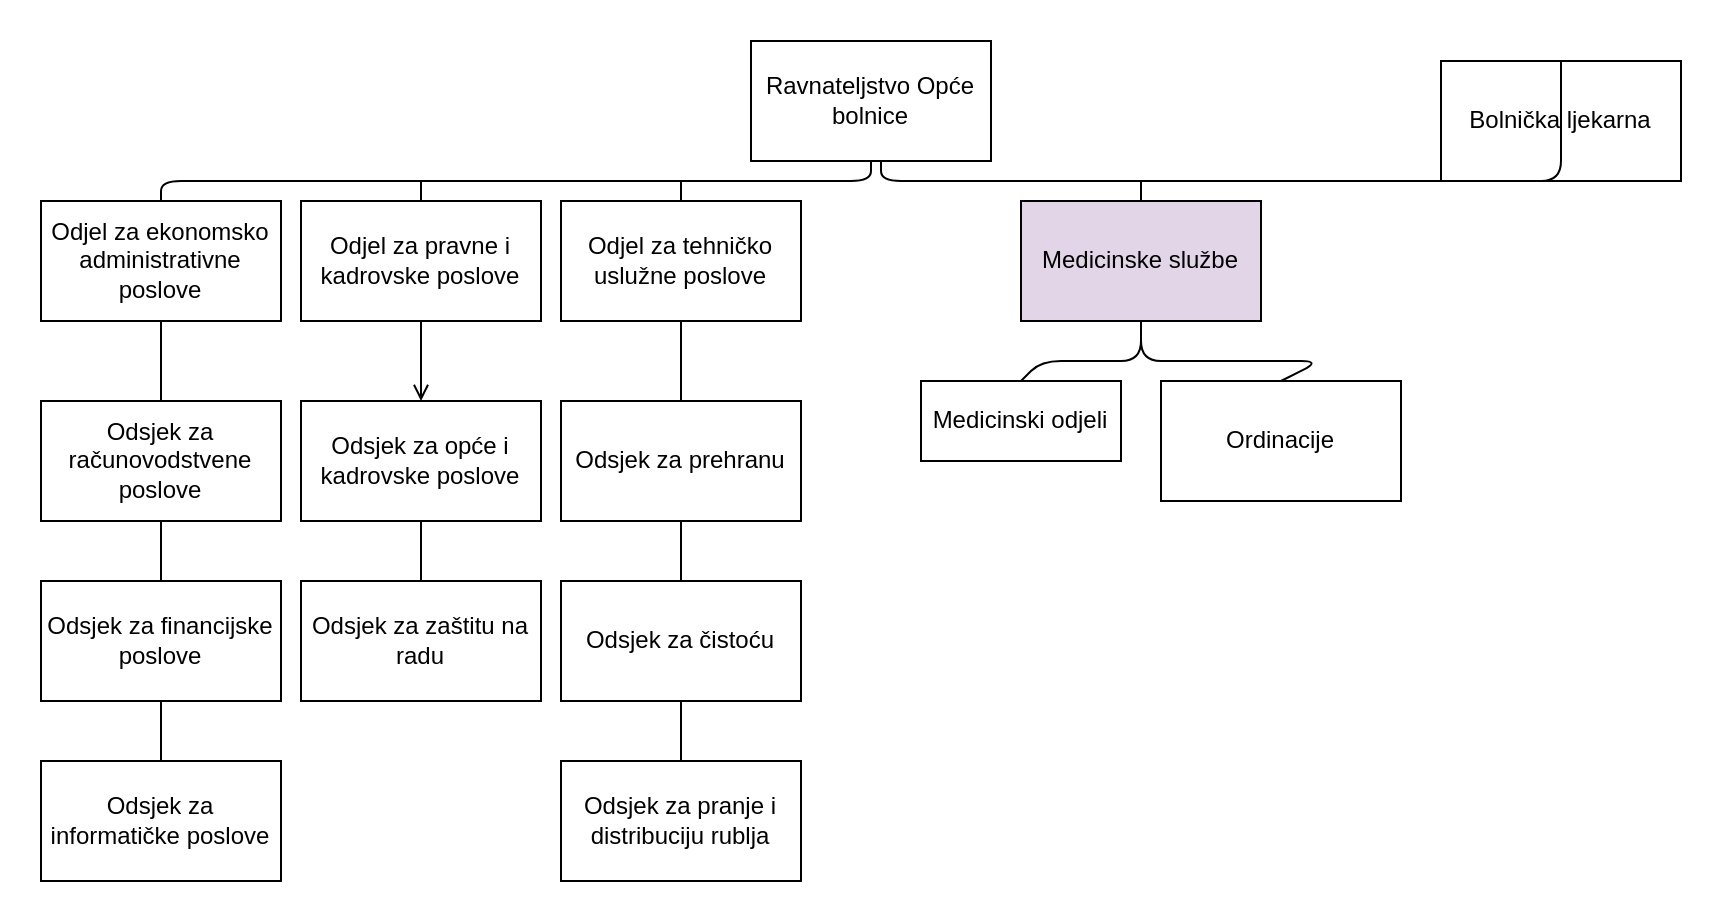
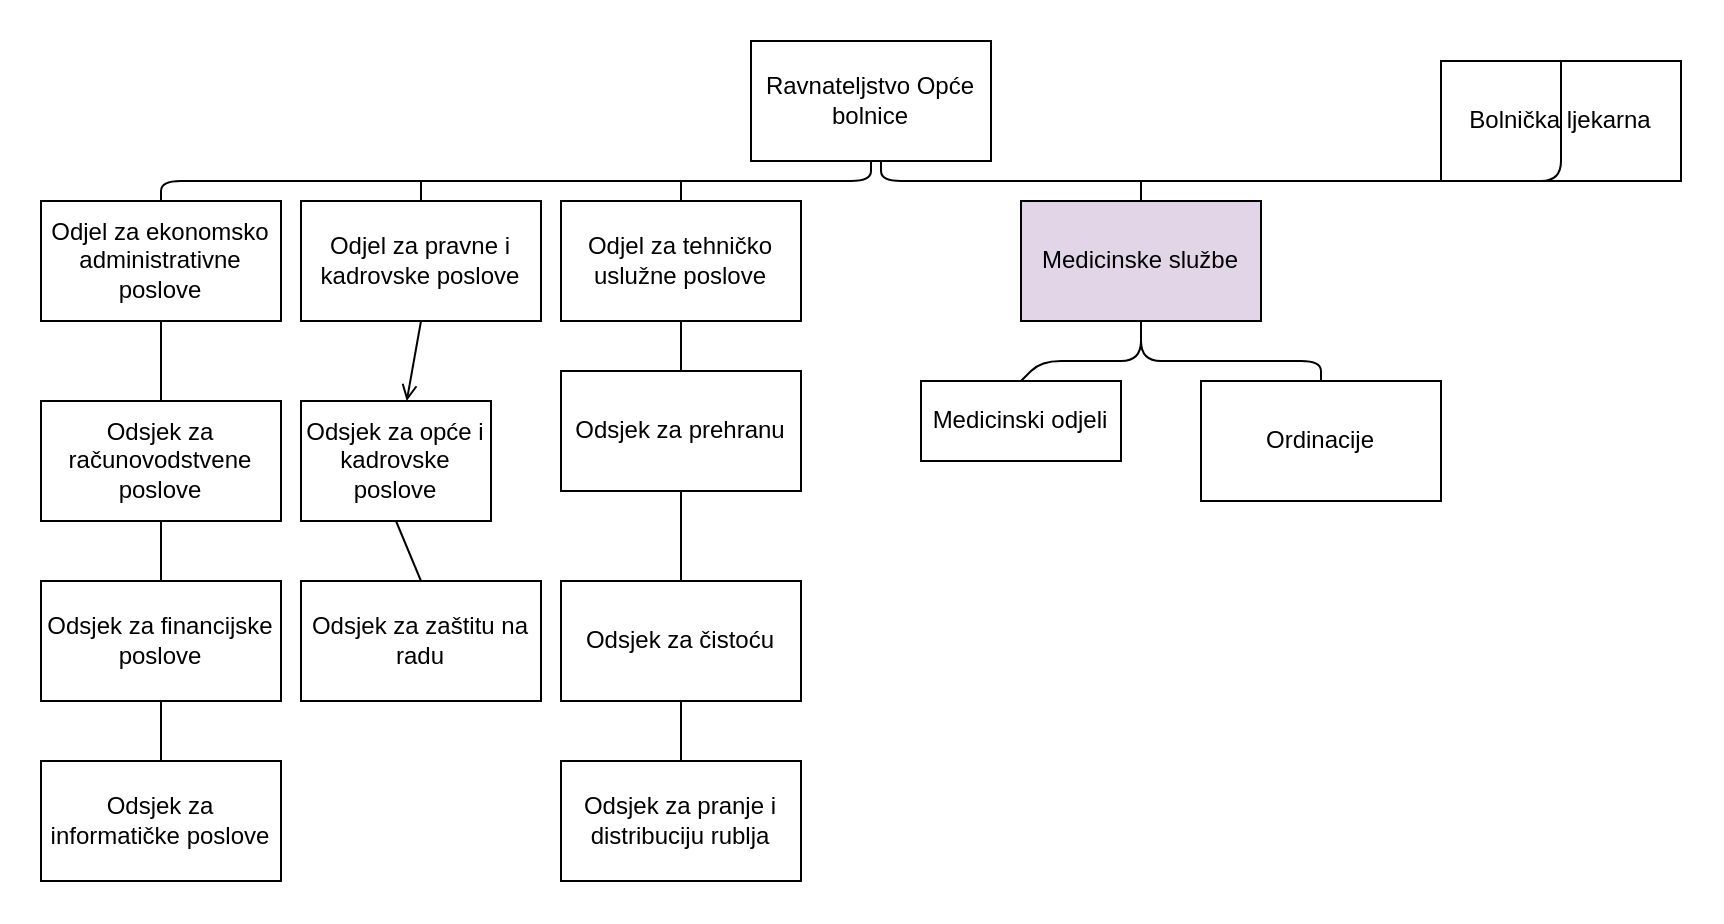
  <mxCell id="0" />
  <mxCell id="1" parent="0" />
  <mxCell id="2" value="Ravnateljstvo Opće bolnice" style="rounded=0;whiteSpace=wrap;html=1;" vertex="1" parent="1"><mxGeometry x="375" y="20" width="120" height="60" as="geometry" /></mxCell>
  <mxCell id="3" value="Odjel za pravne i kadrovske poslove" style="rounded=0;whiteSpace=wrap;html=1;" vertex="1" parent="1"><mxGeometry x="150" y="100" width="120" height="60" as="geometry" /></mxCell>
  <mxCell id="4" value="Odjel za ekonomsko administrativne poslove" style="rounded=0;whiteSpace=wrap;html=1;" vertex="1" parent="1"><mxGeometry x="20" y="100" width="120" height="60" as="geometry" /></mxCell>
  <mxCell id="5" value="Odjel za tehničko uslužne poslove" style="rounded=0;whiteSpace=wrap;html=1;" vertex="1" parent="1"><mxGeometry x="280" y="100" width="120" height="60" as="geometry" /></mxCell>
  <mxCell id="6" value="Medicinske službe" style="rounded=0;whiteSpace=wrap;html=1;fillColor=#e1d5e7;" vertex="1" parent="1"><mxGeometry x="510" y="100" width="120" height="60" as="geometry" /></mxCell>
  <mxCell id="7" value="Bolnička ljekarna" style="rounded=0;whiteSpace=wrap;html=1;" vertex="1" parent="1"><mxGeometry x="720" y="30" width="120" height="60" as="geometry" /></mxCell>
  <mxCell id="8" value="Medicinski odjeli" style="rounded=0;whiteSpace=wrap;html=1;" vertex="1" parent="1"><mxGeometry x="460" y="190" width="100" height="40" as="geometry" /></mxCell>
- <mxCell id="9" value="Ordinacije" style="rounded=0;whiteSpace=wrap;html=1;" vertex="1" parent="1"><mxGeometry x="580" y="190" width="120" height="60" as="geometry" /></mxCell>
+ <mxCell id="9" value="Ordinacije" style="rounded=0;whiteSpace=wrap;html=1;" vertex="1" parent="1"><mxGeometry x="600" y="190" width="120" height="60" as="geometry" /></mxCell>
  <mxCell id="10" value="Odsjek za računovodstvene poslove" style="rounded=0;whiteSpace=wrap;html=1;" vertex="1" parent="1"><mxGeometry x="20" y="200" width="120" height="60" as="geometry" /></mxCell>
  <mxCell id="11" value="Odsjek za financijske poslove" style="rounded=0;whiteSpace=wrap;html=1;" vertex="1" parent="1"><mxGeometry x="20" y="290" width="120" height="60" as="geometry" /></mxCell>
  <mxCell id="12" value="Odsjek za informatičke poslove" style="rounded=0;whiteSpace=wrap;html=1;" vertex="1" parent="1"><mxGeometry x="20" y="380" width="120" height="60" as="geometry" /></mxCell>
- <mxCell id="13" value="Odsjek za opće i kadrovske poslove" style="rounded=0;whiteSpace=wrap;html=1;" vertex="1" parent="1"><mxGeometry x="150" y="200" width="120" height="60" as="geometry" /></mxCell>
+ <mxCell id="13" value="Odsjek za opće i kadrovske poslove" style="rounded=0;whiteSpace=wrap;html=1;" vertex="1" parent="1"><mxGeometry x="150" y="200" width="95" height="60" as="geometry" /></mxCell>
  <mxCell id="14" value="Odsjek za zaštitu na radu" style="rounded=0;whiteSpace=wrap;html=1;" vertex="1" parent="1"><mxGeometry x="150" y="290" width="120" height="60" as="geometry" /></mxCell>
- <mxCell id="15" value="Odsjek za prehranu" style="rounded=0;whiteSpace=wrap;html=1;" vertex="1" parent="1"><mxGeometry x="280" y="200" width="120" height="60" as="geometry" /></mxCell>
+ <mxCell id="15" value="Odsjek za prehranu" style="rounded=0;whiteSpace=wrap;html=1;" vertex="1" parent="1"><mxGeometry x="280" y="185" width="120" height="60" as="geometry" /></mxCell>
  <mxCell id="16" value="Odsjek za čistoću" style="rounded=0;whiteSpace=wrap;html=1;" vertex="1" parent="1"><mxGeometry x="280" y="290" width="120" height="60" as="geometry" /></mxCell>
  <mxCell id="17" value="Odsjek za pranje i distribuciju rublja" style="rounded=0;whiteSpace=wrap;html=1;" vertex="1" parent="1"><mxGeometry x="280" y="380" width="120" height="60" as="geometry" /></mxCell>
  <mxCell id="18" value="" style="endArrow=none;html=1;entryX=0.5;entryY=1;entryDx=0;entryDy=0;exitX=0.5;exitY=0;exitDx=0;exitDy=0;" edge="1" parent="1" source="4" target="2"><mxGeometry width="50" height="50" relative="1" as="geometry"><mxPoint x="20" y="510" as="sourcePoint" /><mxPoint x="70" y="460" as="targetPoint" /><Array as="points"><mxPoint x="80" y="90" /><mxPoint x="435" y="90" /></Array></mxGeometry></mxCell>
  <mxCell id="19" value="" style="endArrow=none;html=1;exitX=0.5;exitY=0;exitDx=0;exitDy=0;" edge="1" parent="1" source="7"><mxGeometry width="50" height="50" relative="1" as="geometry"><mxPoint x="30" y="550" as="sourcePoint" /><mxPoint x="440" y="80" as="targetPoint" /><Array as="points"><mxPoint x="780" y="90" /><mxPoint x="440" y="90" /></Array></mxGeometry></mxCell>
  <mxCell id="20" value="" style="endArrow=none;html=1;entryX=0.5;entryY=0;entryDx=0;entryDy=0;" edge="1" parent="1" target="3"><mxGeometry width="50" height="50" relative="1" as="geometry"><mxPoint x="210" y="90" as="sourcePoint" /><mxPoint x="70" y="460" as="targetPoint" /></mxGeometry></mxCell>
  <mxCell id="21" value="" style="endArrow=none;html=1;entryX=0.5;entryY=0;entryDx=0;entryDy=0;" edge="1" parent="1" target="5"><mxGeometry width="50" height="50" relative="1" as="geometry"><mxPoint x="340" y="90" as="sourcePoint" /><mxPoint x="70" y="460" as="targetPoint" /></mxGeometry></mxCell>
  <mxCell id="22" value="" style="endArrow=none;html=1;exitX=0.5;exitY=1;exitDx=0;exitDy=0;" edge="1" parent="1" source="4"><mxGeometry width="50" height="50" relative="1" as="geometry"><mxPoint x="20" y="510" as="sourcePoint" /><mxPoint x="80" y="200" as="targetPoint" /></mxGeometry></mxCell>
  <mxCell id="23" value="" style="endArrow=none;html=1;entryX=0.5;entryY=1;entryDx=0;entryDy=0;exitX=0.5;exitY=0;exitDx=0;exitDy=0;" edge="1" parent="1" source="11" target="10"><mxGeometry width="50" height="50" relative="1" as="geometry"><mxPoint x="20" y="510" as="sourcePoint" /><mxPoint x="70" y="460" as="targetPoint" /></mxGeometry></mxCell>
  <mxCell id="24" value="" style="endArrow=none;html=1;entryX=0.5;entryY=1;entryDx=0;entryDy=0;exitX=0.5;exitY=0;exitDx=0;exitDy=0;" edge="1" parent="1" source="12" target="11"><mxGeometry width="50" height="50" relative="1" as="geometry"><mxPoint x="-10" y="560" as="sourcePoint" /><mxPoint x="40" y="510" as="targetPoint" /></mxGeometry></mxCell>
  <mxCell id="25" value="" style="endArrow=open;html=1;exitX=0.5;exitY=1;exitDx=0;exitDy=0;" edge="1" parent="1" source="3" target="13"><mxGeometry width="50" height="50" relative="1" as="geometry"><mxPoint x="20" y="510" as="sourcePoint" /><mxPoint x="70" y="460" as="targetPoint" /></mxGeometry></mxCell>
  <mxCell id="26" value="" style="endArrow=none;html=1;entryX=0.5;entryY=1;entryDx=0;entryDy=0;exitX=0.5;exitY=0;exitDx=0;exitDy=0;" edge="1" parent="1" source="14" target="13"><mxGeometry width="50" height="50" relative="1" as="geometry"><mxPoint x="20" y="510" as="sourcePoint" /><mxPoint x="70" y="460" as="targetPoint" /></mxGeometry></mxCell>
  <mxCell id="27" value="" style="endArrow=none;html=1;entryX=0.5;entryY=1;entryDx=0;entryDy=0;exitX=0.5;exitY=0;exitDx=0;exitDy=0;" edge="1" parent="1" source="15" target="5"><mxGeometry width="50" height="50" relative="1" as="geometry"><mxPoint x="20" y="510" as="sourcePoint" /><mxPoint x="70" y="460" as="targetPoint" /></mxGeometry></mxCell>
  <mxCell id="28" value="" style="endArrow=none;html=1;entryX=0.5;entryY=1;entryDx=0;entryDy=0;exitX=0.5;exitY=0;exitDx=0;exitDy=0;" edge="1" parent="1" source="16" target="15"><mxGeometry width="50" height="50" relative="1" as="geometry"><mxPoint x="20" y="510" as="sourcePoint" /><mxPoint x="70" y="460" as="targetPoint" /></mxGeometry></mxCell>
  <mxCell id="29" value="" style="endArrow=none;html=1;entryX=0.5;entryY=1;entryDx=0;entryDy=0;exitX=0.5;exitY=0;exitDx=0;exitDy=0;" edge="1" parent="1" source="17" target="16"><mxGeometry width="50" height="50" relative="1" as="geometry"><mxPoint x="20" y="510" as="sourcePoint" /><mxPoint x="70" y="460" as="targetPoint" /></mxGeometry></mxCell>
  <mxCell id="30" value="" style="endArrow=none;html=1;exitX=0.5;exitY=0;exitDx=0;exitDy=0;" edge="1" parent="1" source="6"><mxGeometry width="50" height="50" relative="1" as="geometry"><mxPoint x="20" y="510" as="sourcePoint" /><mxPoint x="570" y="90" as="targetPoint" /></mxGeometry></mxCell>
  <mxCell id="31" value="" style="endArrow=none;html=1;entryX=0.5;entryY=0;entryDx=0;entryDy=0;exitX=0.5;exitY=1;exitDx=0;exitDy=0;" edge="1" parent="1" source="6" target="8"><mxGeometry width="50" height="50" relative="1" as="geometry"><mxPoint x="20" y="510" as="sourcePoint" /><mxPoint x="70" y="460" as="targetPoint" /><Array as="points"><mxPoint x="570" y="180" /><mxPoint x="520" y="180" /></Array></mxGeometry></mxCell>
  <mxCell id="32" value="" style="endArrow=none;html=1;entryX=0.5;entryY=1;entryDx=0;entryDy=0;exitX=0.5;exitY=0;exitDx=0;exitDy=0;" edge="1" parent="1" source="9" target="6"><mxGeometry width="50" height="50" relative="1" as="geometry"><mxPoint x="20" y="510" as="sourcePoint" /><mxPoint x="70" y="460" as="targetPoint" /><Array as="points"><mxPoint x="660" y="180" /><mxPoint x="570" y="180" /></Array></mxGeometry></mxCell>
